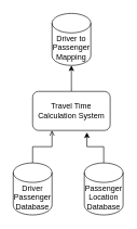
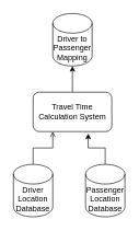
  <mxCell id="0" />
  <mxCell id="1" parent="0" />
  <mxCell id="2" style="edgeStyle=orthogonalEdgeStyle;rounded=0;orthogonalLoop=1;jettySize=auto;html=1;exitX=0.5;exitY=0;exitDx=0;exitDy=0;exitPerimeter=0;entryX=0.25;entryY=1;entryDx=0;entryDy=0;endArrow=open;" edge="1" parent="1" source="3" target="7"><mxGeometry relative="1" as="geometry" /></mxCell>
- <mxCell id="3" value="Driver Passenger Database" style="shape=cylinder3;whiteSpace=wrap;html=1;boundedLbl=1;backgroundOutline=1;size=15;" vertex="1" parent="1"><mxGeometry x="20" y="250" width="60" height="80" as="geometry" /></mxCell>
+ <mxCell id="3" value="Driver Location Database" style="shape=cylinder3;whiteSpace=wrap;html=1;boundedLbl=1;backgroundOutline=1;size=15;" vertex="1" parent="1"><mxGeometry x="20" y="250" width="60" height="80" as="geometry" /></mxCell>
  <mxCell id="4" style="edgeStyle=orthogonalEdgeStyle;rounded=0;orthogonalLoop=1;jettySize=auto;html=1;exitX=0.5;exitY=0;exitDx=0;exitDy=0;exitPerimeter=0;entryX=0.7;entryY=1.05;entryDx=0;entryDy=0;entryPerimeter=0;" edge="1" parent="1" source="5" target="7"><mxGeometry relative="1" as="geometry" /></mxCell>
  <mxCell id="5" value="Passenger Location Database" style="shape=cylinder3;whiteSpace=wrap;html=1;boundedLbl=1;backgroundOutline=1;size=15;" vertex="1" parent="1"><mxGeometry x="130" y="250" width="60" height="80" as="geometry" /></mxCell>
  <mxCell id="6" style="edgeStyle=orthogonalEdgeStyle;rounded=0;orthogonalLoop=1;jettySize=auto;html=1;exitX=0.5;exitY=0;exitDx=0;exitDy=0;entryX=0.5;entryY=1;entryDx=0;entryDy=0;entryPerimeter=0;" edge="1" parent="1" source="7" target="8"><mxGeometry relative="1" as="geometry" /></mxCell>
  <mxCell id="7" value="Travel Time Calculation System" style="rounded=1;whiteSpace=wrap;html=1;" vertex="1" parent="1"><mxGeometry x="50" y="140" width="120" height="60" as="geometry" /></mxCell>
  <mxCell id="8" value="Driver to Passenger Mapping" style="shape=cylinder3;whiteSpace=wrap;html=1;boundedLbl=1;backgroundOutline=1;size=15;" vertex="1" parent="1"><mxGeometry x="80" y="20" width="60" height="80" as="geometry" /></mxCell>
